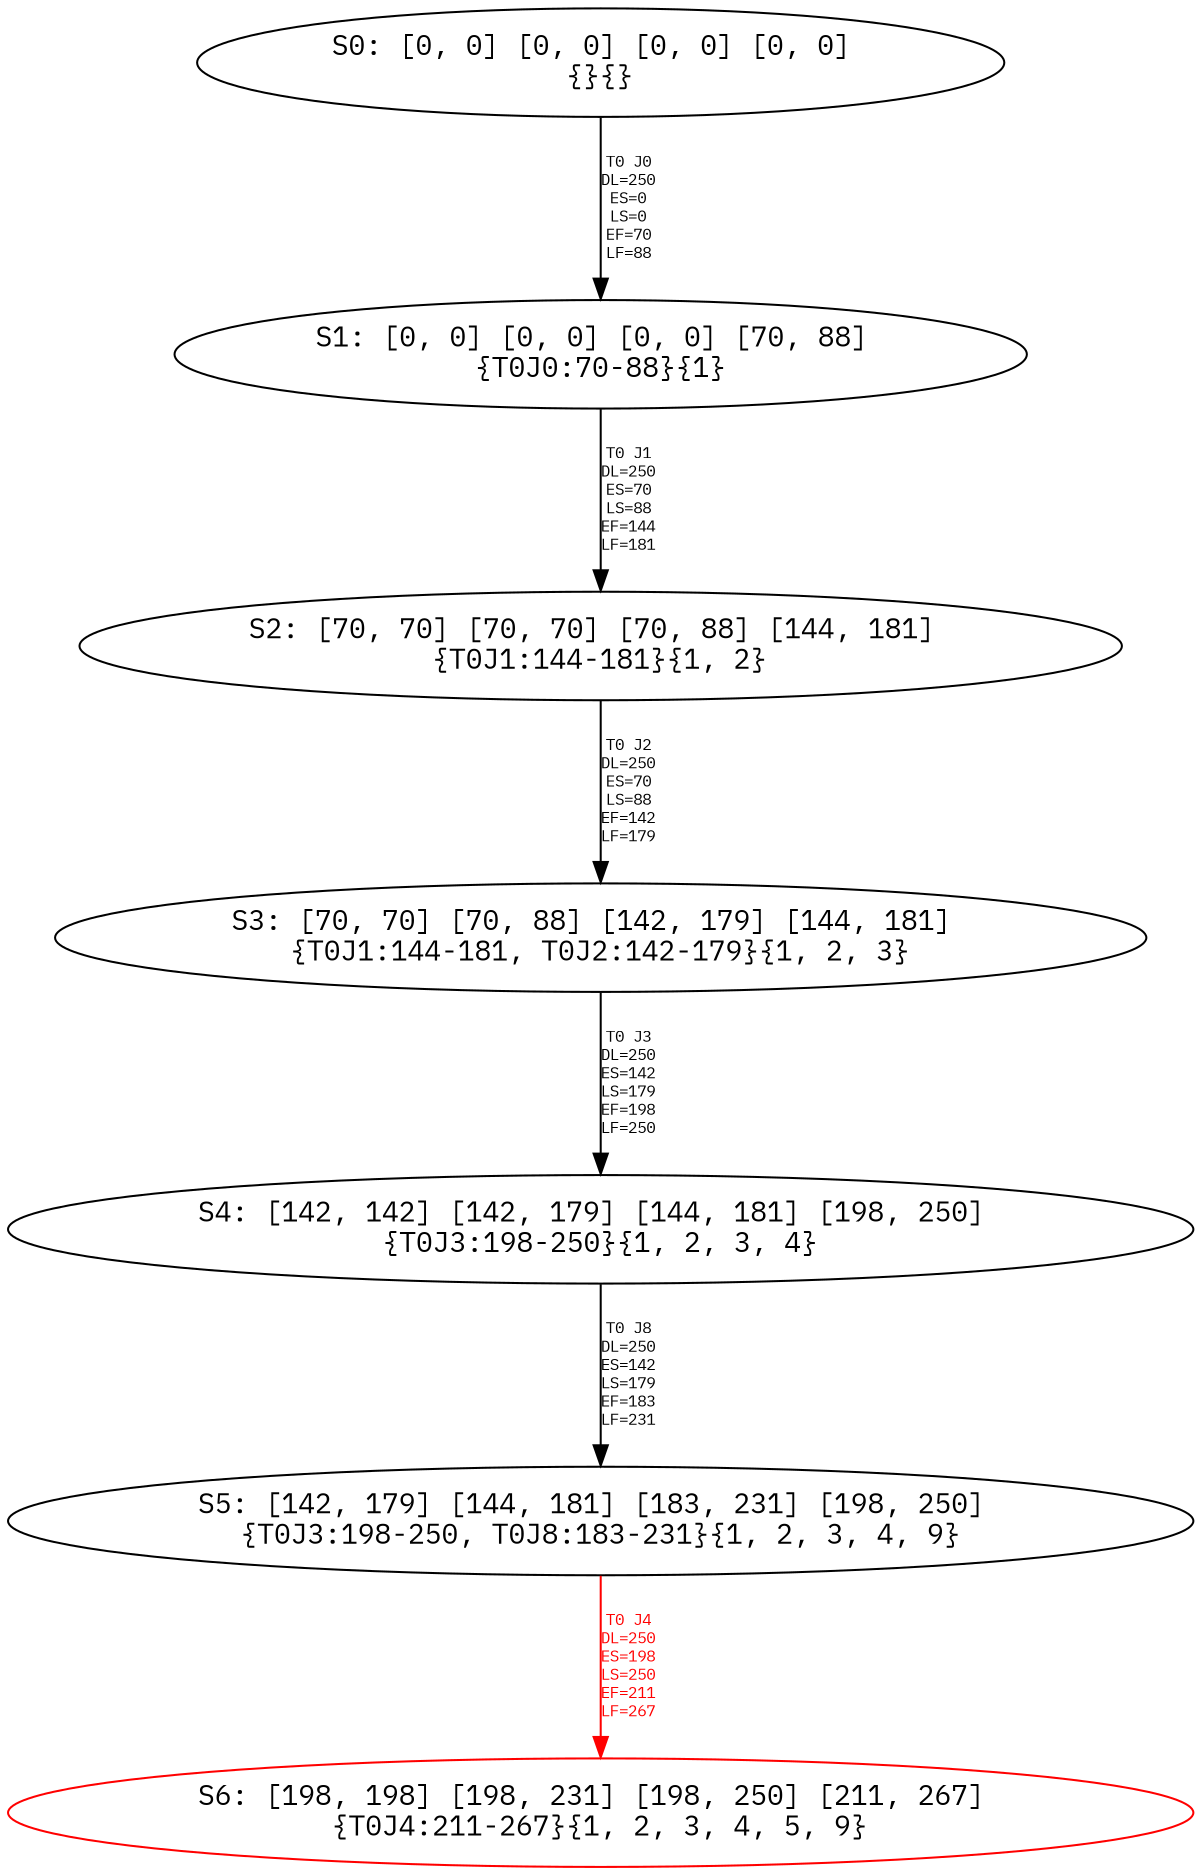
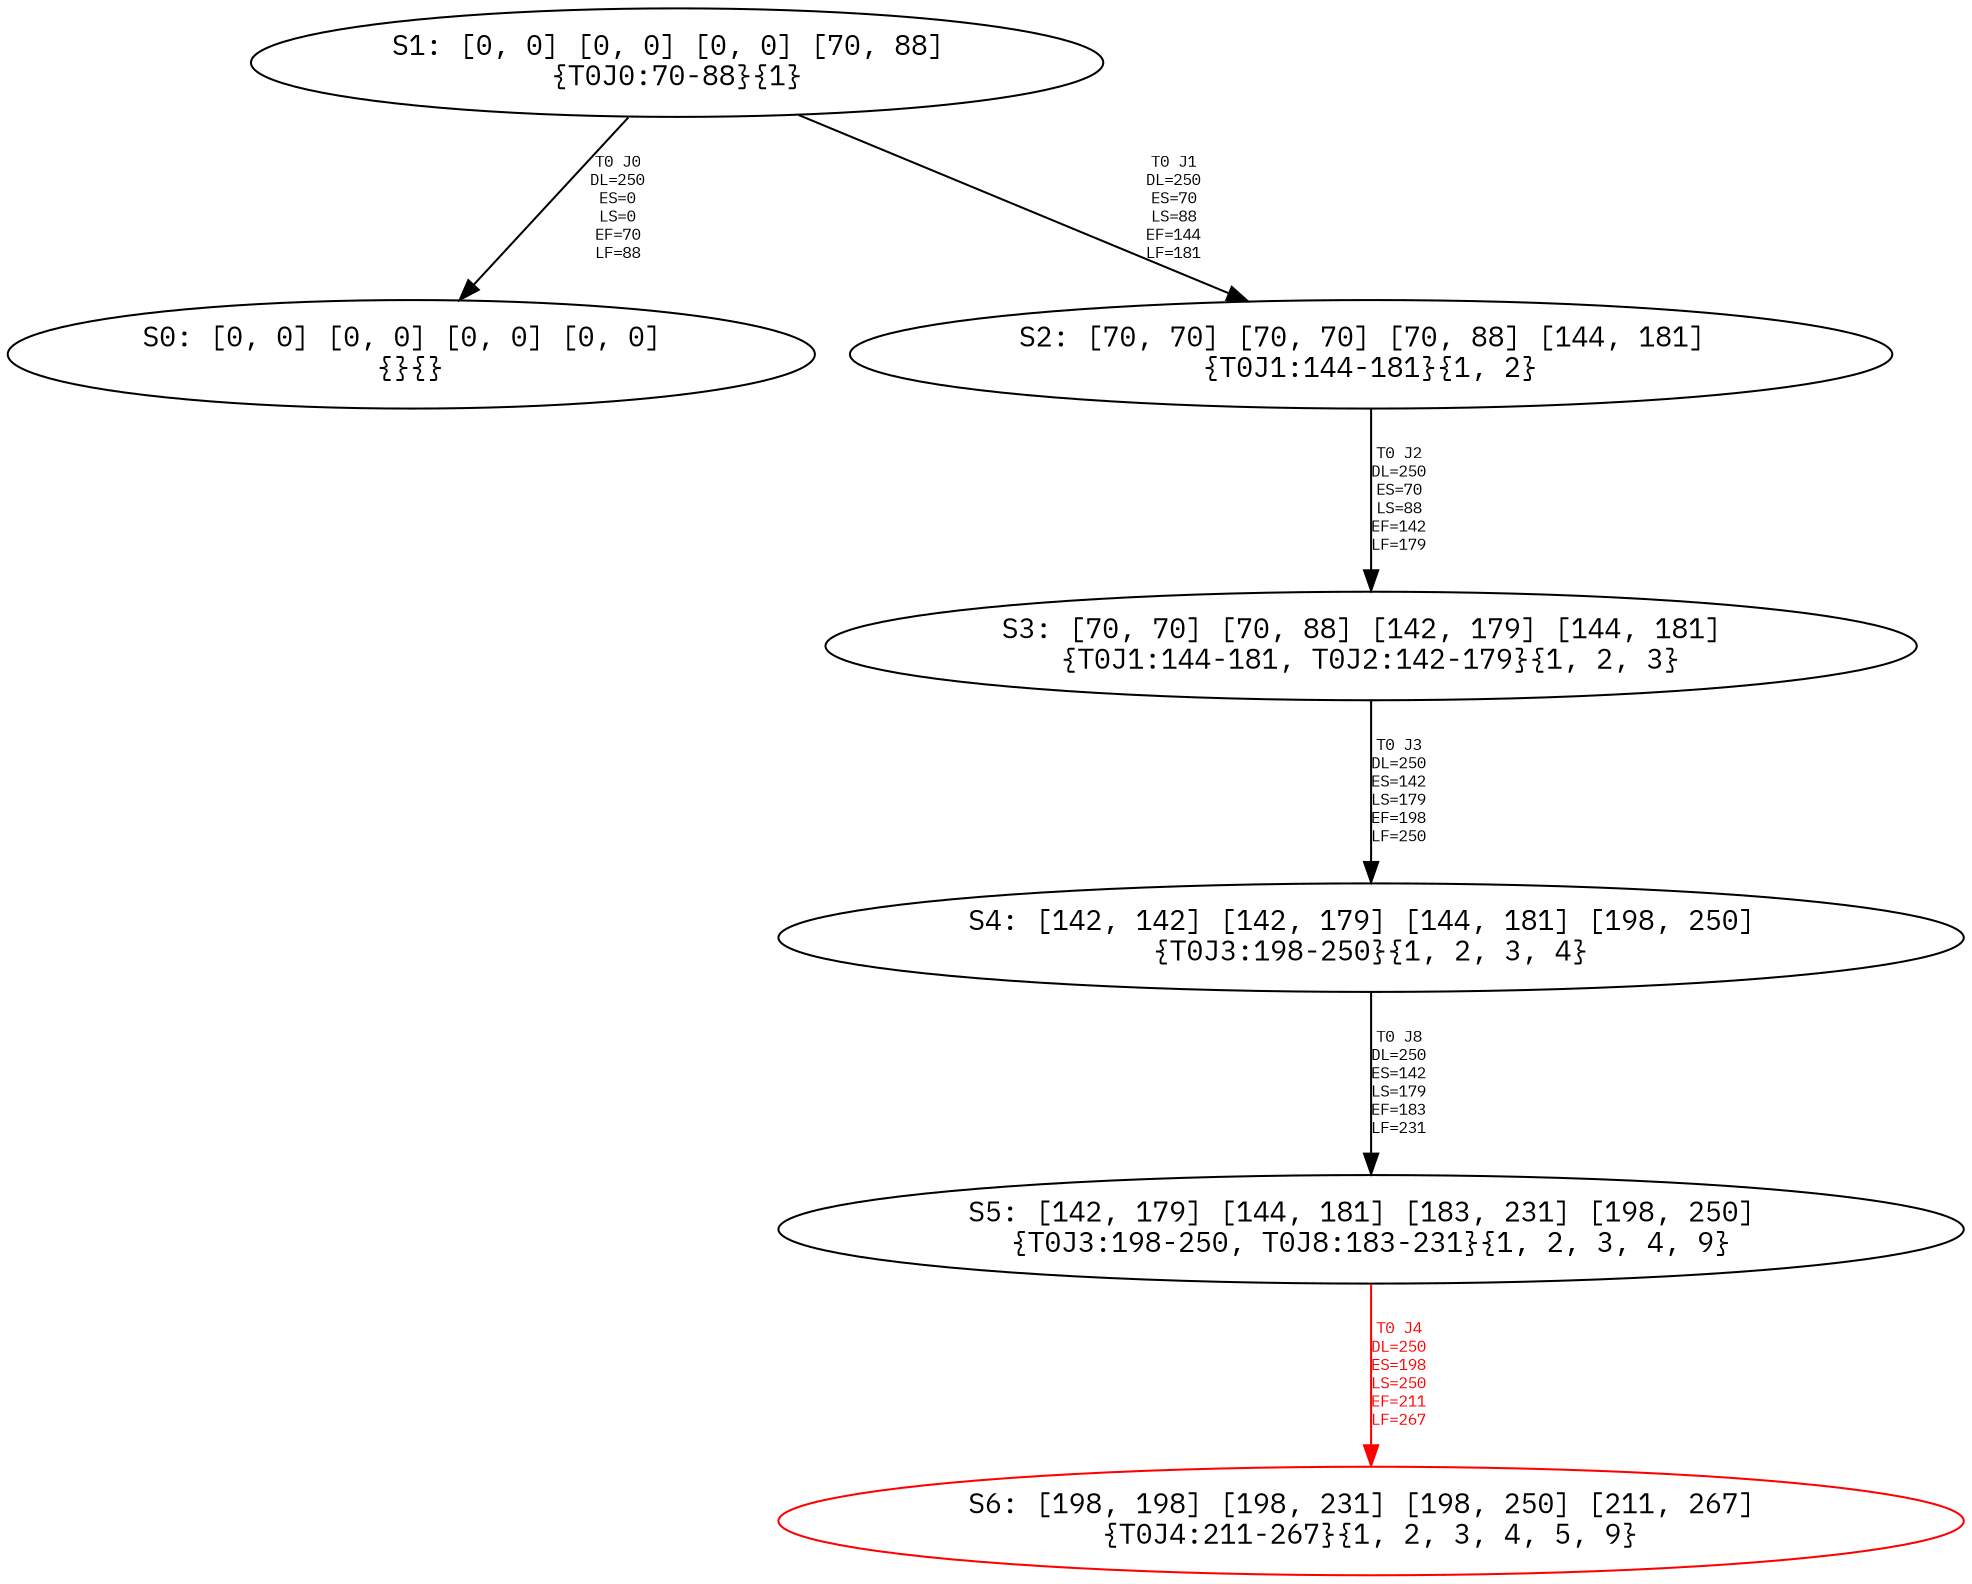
  digraph {
    fontname="IBM Plex Mono"
    node [fontname="IBM Plex Mono"]
    edge [fontsize=8 fontname="IBM Plex Mono"]
    n1 [label="S0: [0, 0] [0, 0] [0, 0] [0, 0] \n{}{}"]
    n2 [label="S1: [0, 0] [0, 0] [0, 0] [70, 88] \n{T0J0:70-88}{1}"]
    n3 [label="S2: [70, 70] [70, 70] [70, 88] [144, 181] \n{T0J1:144-181}{1, 2}"]
    n4 [label="S3: [70, 70] [70, 88] [142, 179] [144, 181] \n{T0J1:144-181, T0J2:142-179}{1, 2, 3}"]
    n5 [label="S4: [142, 142] [142, 179] [144, 181] [198, 250] \n{T0J3:198-250}{1, 2, 3, 4}"]
    n6 [label="S5: [142, 179] [144, 181] [183, 231] [198, 250] \n{T0J3:198-250, T0J8:183-231}{1, 2, 3, 4, 9}"]
    n7 [color=Red label="S6: [198, 198] [198, 231] [198, 250] [211, 267] \n{T0J4:211-267}{1, 2, 3, 4, 5, 9}"]
-   n1 -> n2 [label="T0 J0\nDL=250\nES=0\nLS=0\nEF=70\nLF=88"]
+   n2 -> n1 [label="T0 J0\nDL=250\nES=0\nLS=0\nEF=70\nLF=88"]
    n2 -> n3 [label="T0 J1\nDL=250\nES=70\nLS=88\nEF=144\nLF=181"]
    n3 -> n4 [label="T0 J2\nDL=250\nES=70\nLS=88\nEF=142\nLF=179"]
    n4 -> n5 [label="T0 J3\nDL=250\nES=142\nLS=179\nEF=198\nLF=250"]
    n5 -> n6 [label="T0 J8\nDL=250\nES=142\nLS=179\nEF=183\nLF=231"]
    n6 -> n7 [color=Red fontcolor=Red label="T0 J4\nDL=250\nES=198\nLS=250\nEF=211\nLF=267"]
  }
